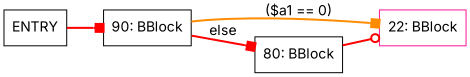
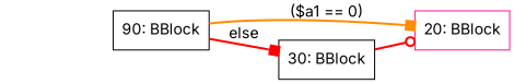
  digraph {
    fontname=Inter
    rankdir=LR
    node [color=black fontname=Inter shape=box]
    edge [arrowhead=box color=red fontname=Inter style=bold]
    n1 [label="90: BBlock"]
-   n2 [color=deeppink label="22: BBlock"]
-   n3 [label="80: BBlock"]
-   ENTRY
+   n2 [color=deeppink label="20: BBlock"]
+   n3 [label="30: BBlock"]
    n1 -> n2 [color=darkorange label="($a1 == 0)"]
    n1 -> n3 [label=else]
    n3 -> n2 [arrowhead=odot]
-   ENTRY -> n1
  }
